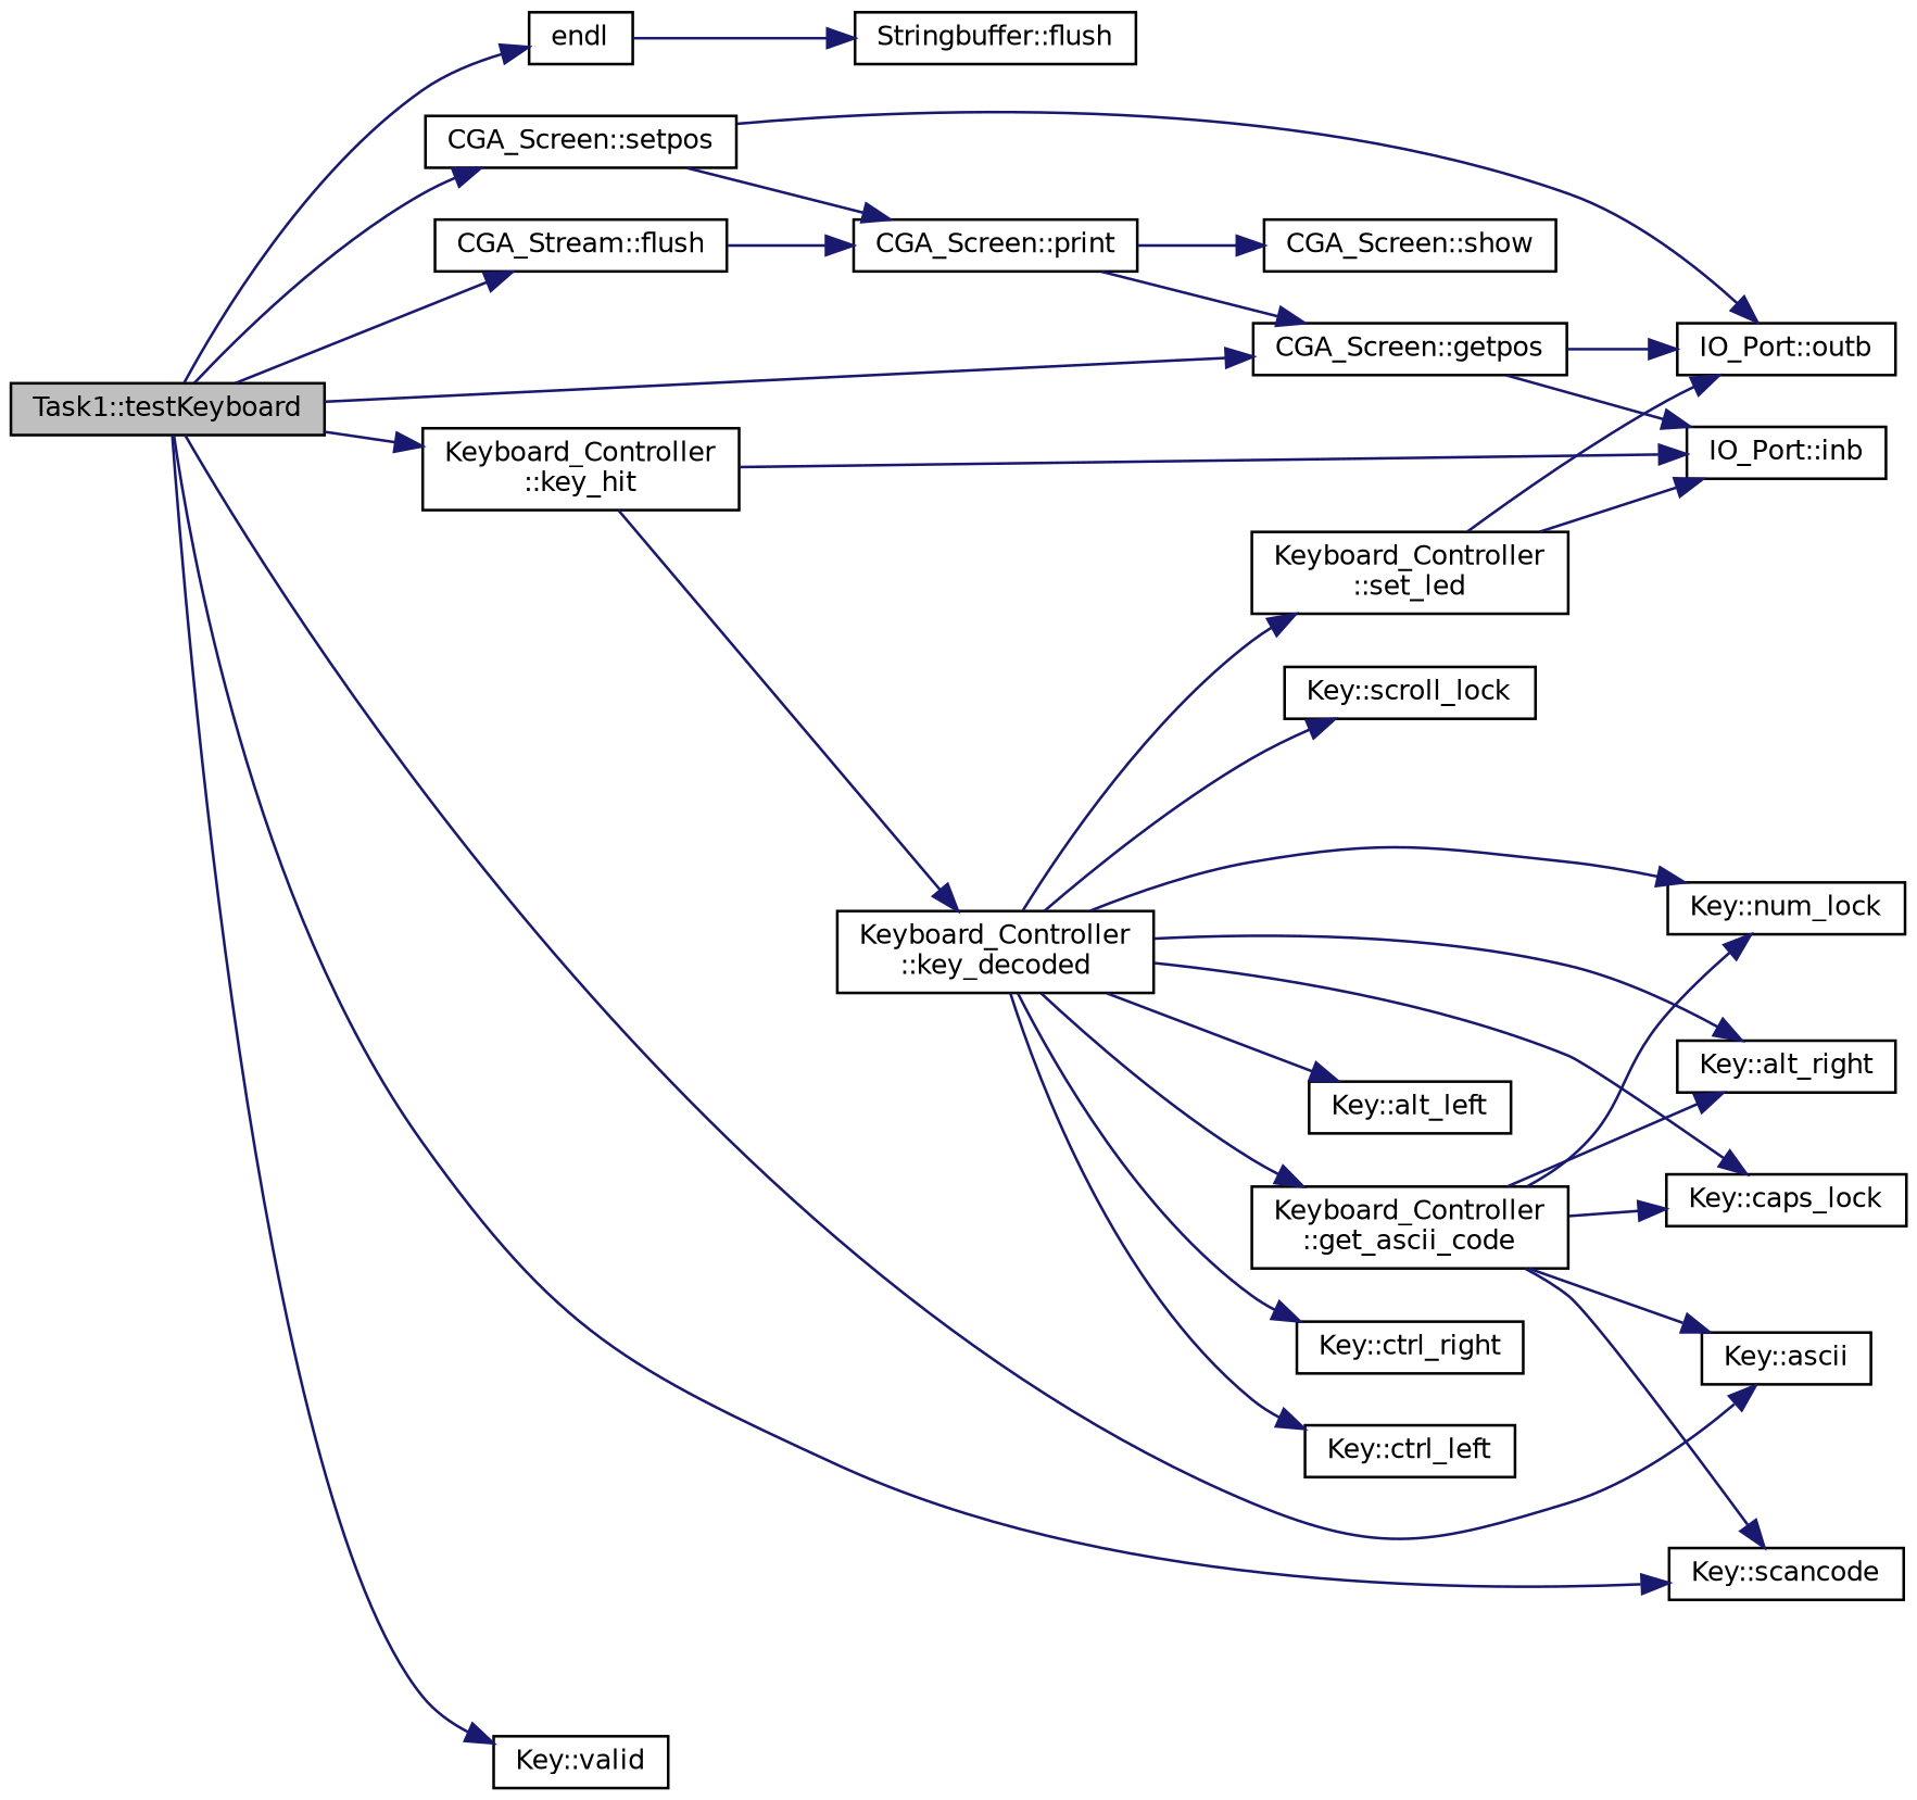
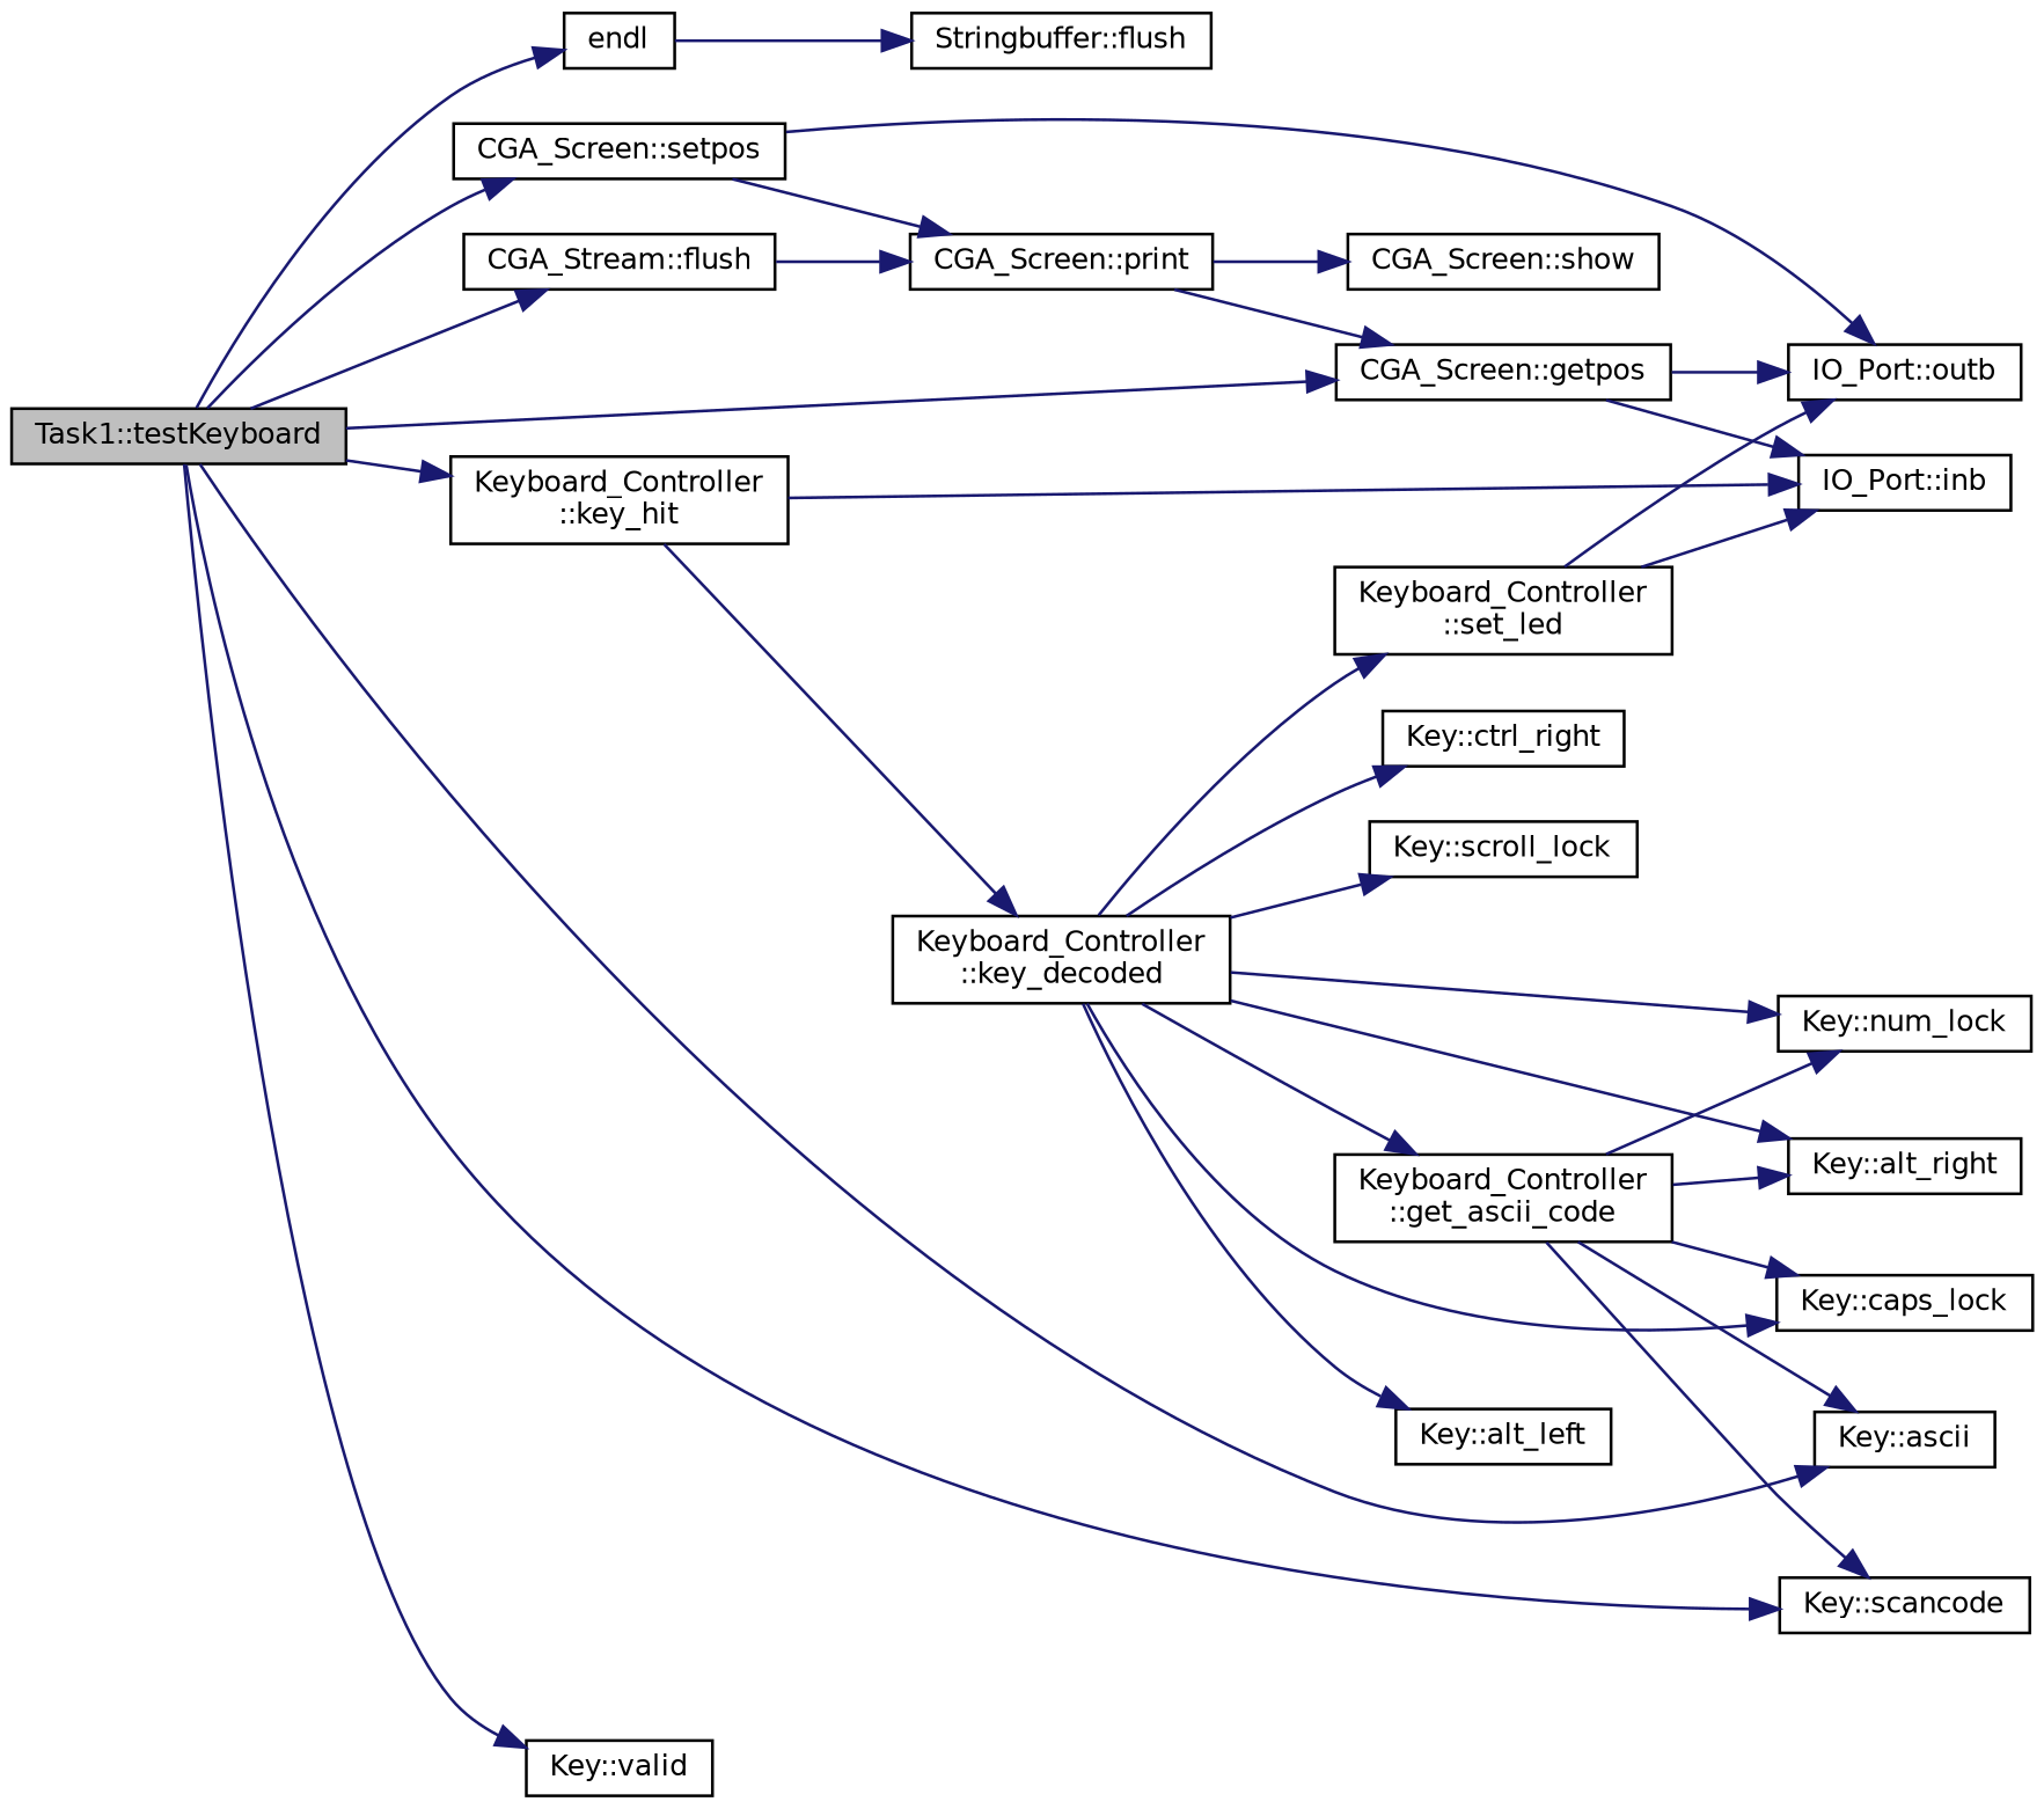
  digraph {
    rankdir=LR
    node [color=black fontname=Helvetica fontsize=10 shape=record]
    edge [color=midnightblue fontname=Helvetica fontsize=10 labelfontname=Helvetica labelfontsize=10 style=solid]
    n1 [fillcolor=grey75 fontcolor=black height=0.2 label="Task1::testKeyboard" style=filled width=0.4]
    n2 [height=0.2 label=endl width=0.4]
    n3 [height=0.2 label="CGA_Stream::flush" width=0.4]
    n4 [height=0.2 label="CGA_Screen::getpos" width=0.4]
    n5 [height=0.2 label="CGA_Screen::setpos" width=0.4]
    n6 [height=0.2 label="Keyboard_Controller\l::key_hit" width=0.4]
    n7 [height=0.2 label="Key::ascii" width=0.4]
    n8 [height=0.2 label="Key::scancode" width=0.4]
    n9 [height=0.2 label="Key::valid" width=0.4]
    n10 [height=0.2 label="Stringbuffer::flush" width=0.4]
    n11 [height=0.2 label="CGA_Screen::print" width=0.4]
    n12 [height=0.2 label="IO_Port::outb" width=0.4]
    n13 [height=0.2 label="IO_Port::inb" width=0.4]
    n14 [height=0.2 label="Keyboard_Controller\l::key_decoded" width=0.4]
    n15 [height=0.2 label="CGA_Screen::show" width=0.4]
    n16 [height=0.2 label="Key::alt_right" width=0.4]
    n17 [height=0.2 label="Key::alt_left" width=0.4]
    n18 [height=0.2 label="Key::ctrl_right" width=0.4]
-   n19 [height=0.2 label="Key::ctrl_left" width=0.4]
    n20 [height=0.2 label="Key::caps_lock" width=0.4]
    n21 [height=0.2 label="Keyboard_Controller\l::set_led" width=0.4]
    n22 [height=0.2 label="Key::scroll_lock" width=0.4]
    n23 [height=0.2 label="Keyboard_Controller\l::get_ascii_code" width=0.4]
    n24 [height=0.2 label="Key::num_lock" width=0.4]
    n1 -> n2
    n1 -> n3
    n1 -> n4
    n1 -> n5
    n1 -> n6
    n1 -> n7
    n1 -> n8
    n1 -> n9
    n2 -> n10
    n3 -> n11
    n4 -> n12
    n4 -> n13
    n5 -> n11
    n5 -> n12
    n6 -> n13
    n6 -> n14
    n11 -> n4
    n11 -> n15
    n14 -> n16
    n14 -> n17
    n14 -> n18
-   n14 -> n19
    n14 -> n20
    n14 -> n21
    n14 -> n22
    n14 -> n23
    n14 -> n24
    n21 -> n12
    n21 -> n13
    n23 -> n7
    n23 -> n8
    n23 -> n16
    n23 -> n20
    n23 -> n24
  }
